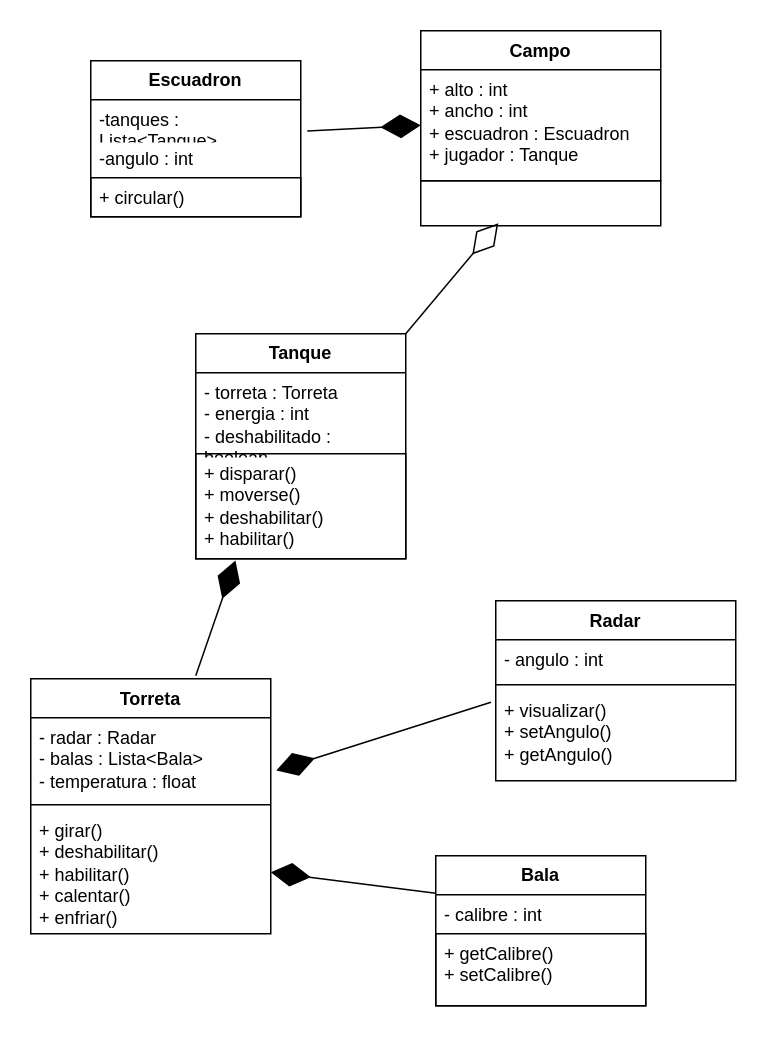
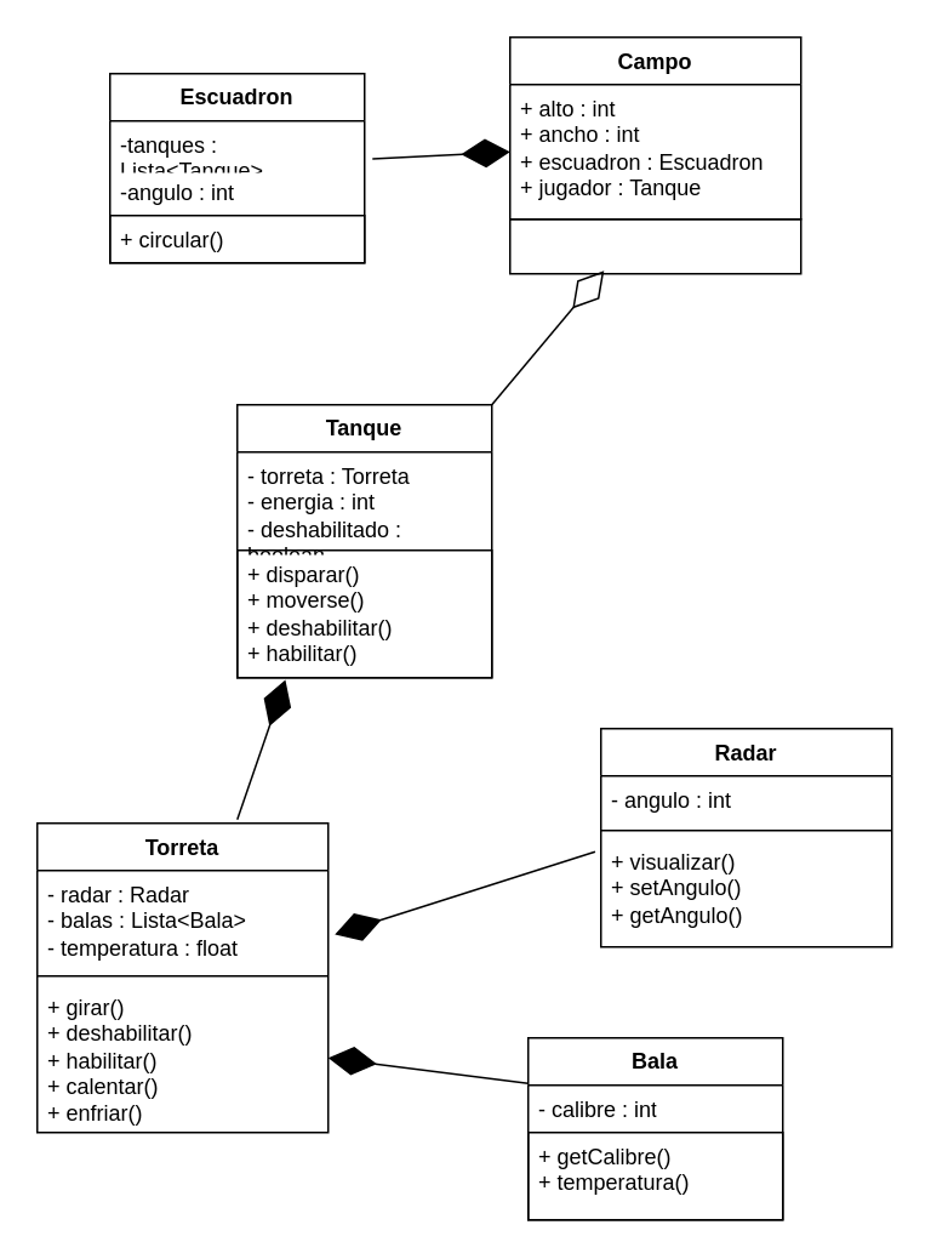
  <mxCell id="0" />
  <mxCell id="1" parent="0" />
  <mxCell id="2" value="&lt;b&gt;Tanque&lt;/b&gt;" style="swimlane;fontStyle=0;childLayout=stackLayout;horizontal=1;startSize=26;fillColor=none;horizontalStack=0;resizeParent=1;resizeParentMax=0;resizeLast=0;collapsible=1;marginBottom=0;whiteSpace=wrap;html=1;" vertex="1" parent="1"><mxGeometry x="130" y="222" width="140" height="150" as="geometry" /></mxCell>
  <mxCell id="3" value="&lt;div&gt;- torreta : Torreta&lt;/div&gt;&lt;div&gt;- energia : int&lt;br&gt;&lt;/div&gt;&lt;div&gt;- deshabilitado : boolean&lt;br&gt;&lt;/div&gt;&lt;div&gt;&lt;br&gt;&lt;/div&gt;" style="text;strokeColor=none;fillColor=none;align=left;verticalAlign=top;spacingLeft=4;spacingRight=4;overflow=hidden;rotatable=0;points=[[0,0.5],[1,0.5]];portConstraint=eastwest;whiteSpace=wrap;html=1;" vertex="1" parent="2"><mxGeometry y="26" width="140" height="54" as="geometry" /></mxCell>
  <mxCell id="4" value="&lt;div&gt;+ disparar()&lt;/div&gt;&lt;div&gt;+ moverse()&lt;/div&gt;&lt;div&gt;+ deshabilitar()&lt;br&gt;&lt;/div&gt;&lt;div&gt;+ habilitar()&lt;br&gt;&lt;/div&gt;" style="text;strokeColor=default;fillColor=none;align=left;verticalAlign=top;spacingLeft=4;spacingRight=4;overflow=hidden;rotatable=0;points=[[0,0.5],[1,0.5]];portConstraint=eastwest;whiteSpace=wrap;html=1;" vertex="1" parent="2"><mxGeometry y="80" width="140" height="70" as="geometry" /></mxCell>
  <mxCell id="5" value="&lt;div&gt;&lt;b&gt;Escuadron&lt;/b&gt;&lt;/div&gt;" style="swimlane;fontStyle=0;childLayout=stackLayout;horizontal=1;startSize=26;fillColor=none;horizontalStack=0;resizeParent=1;resizeParentMax=0;resizeLast=0;collapsible=1;marginBottom=0;whiteSpace=wrap;html=1;" vertex="1" parent="1"><mxGeometry x="60" y="40" width="140" height="104" as="geometry" /></mxCell>
  <mxCell id="6" value="-tanques : Lista&amp;lt;Tanque&amp;gt;" style="text;strokeColor=none;fillColor=none;align=left;verticalAlign=top;spacingLeft=4;spacingRight=4;overflow=hidden;rotatable=0;points=[[0,0.5],[1,0.5]];portConstraint=eastwest;whiteSpace=wrap;html=1;" vertex="1" parent="5"><mxGeometry y="26" width="140" height="26" as="geometry" /></mxCell>
  <mxCell id="7" value="-angulo : int" style="text;strokeColor=none;fillColor=none;align=left;verticalAlign=top;spacingLeft=4;spacingRight=4;overflow=hidden;rotatable=0;points=[[0,0.5],[1,0.5]];portConstraint=eastwest;whiteSpace=wrap;html=1;" vertex="1" parent="5"><mxGeometry y="52" width="140" height="26" as="geometry" /></mxCell>
  <mxCell id="8" value="&lt;div&gt;+ circular()&lt;/div&gt;&lt;div&gt;&lt;br&gt;&lt;/div&gt;" style="text;strokeColor=default;fillColor=none;align=left;verticalAlign=top;spacingLeft=4;spacingRight=4;overflow=hidden;rotatable=0;points=[[0,0.5],[1,0.5]];portConstraint=eastwest;whiteSpace=wrap;html=1;" vertex="1" parent="5"><mxGeometry y="78" width="140" height="26" as="geometry" /></mxCell>
  <mxCell id="9" value="Radar" style="swimlane;fontStyle=1;align=center;verticalAlign=top;childLayout=stackLayout;horizontal=1;startSize=26;horizontalStack=0;resizeParent=1;resizeParentMax=0;resizeLast=0;collapsible=1;marginBottom=0;whiteSpace=wrap;html=1;" vertex="1" parent="1"><mxGeometry x="330" y="400" width="160" height="120" as="geometry" /></mxCell>
  <mxCell id="10" value="- angulo : int" style="text;strokeColor=none;fillColor=none;align=left;verticalAlign=top;spacingLeft=4;spacingRight=4;overflow=hidden;rotatable=0;points=[[0,0.5],[1,0.5]];portConstraint=eastwest;whiteSpace=wrap;html=1;" vertex="1" parent="9"><mxGeometry y="26" width="160" height="26" as="geometry" /></mxCell>
  <mxCell id="11" value="" style="line;strokeWidth=1;fillColor=none;align=left;verticalAlign=middle;spacingTop=-1;spacingLeft=3;spacingRight=3;rotatable=0;labelPosition=right;points=[];portConstraint=eastwest;strokeColor=inherit;" vertex="1" parent="9"><mxGeometry y="52" width="160" height="8" as="geometry" /></mxCell>
  <mxCell id="12" value="&lt;div&gt;+ visualizar()&lt;/div&gt;&lt;div&gt;+ setAngulo()&lt;/div&gt;&lt;div&gt;+ getAngulo()&lt;br&gt;&lt;/div&gt;" style="text;strokeColor=none;fillColor=none;align=left;verticalAlign=top;spacingLeft=4;spacingRight=4;overflow=hidden;rotatable=0;points=[[0,0.5],[1,0.5]];portConstraint=eastwest;whiteSpace=wrap;html=1;" vertex="1" parent="9"><mxGeometry y="60" width="160" height="60" as="geometry" /></mxCell>
  <mxCell id="13" value="&lt;b&gt;Bala&lt;/b&gt;" style="swimlane;fontStyle=0;childLayout=stackLayout;horizontal=1;startSize=26;fillColor=none;horizontalStack=0;resizeParent=1;resizeParentMax=0;resizeLast=0;collapsible=1;marginBottom=0;whiteSpace=wrap;html=1;" vertex="1" parent="1"><mxGeometry x="290" y="570" width="140" height="100" as="geometry" /></mxCell>
  <mxCell id="14" value="- calibre : int" style="text;strokeColor=none;fillColor=none;align=left;verticalAlign=top;spacingLeft=4;spacingRight=4;overflow=hidden;rotatable=0;points=[[0,0.5],[1,0.5]];portConstraint=eastwest;whiteSpace=wrap;html=1;" vertex="1" parent="13"><mxGeometry y="26" width="140" height="26" as="geometry" /></mxCell>
- <mxCell id="15" value="&lt;div&gt;+ getCalibre()&lt;/div&gt;&lt;div&gt;+ setCalibre()&lt;br&gt;&lt;/div&gt;" style="text;strokeColor=default;fillColor=none;align=left;verticalAlign=top;spacingLeft=4;spacingRight=4;overflow=hidden;rotatable=0;points=[[0,0.5],[1,0.5]];portConstraint=eastwest;whiteSpace=wrap;html=1;" vertex="1" parent="13"><mxGeometry y="52" width="140" height="48" as="geometry" /></mxCell>
+ <mxCell id="15" value="&lt;div&gt;+ getCalibre()&lt;/div&gt;&lt;div&gt;+ temperatura()&lt;br&gt;&lt;/div&gt;" style="text;strokeColor=default;fillColor=none;align=left;verticalAlign=top;spacingLeft=4;spacingRight=4;overflow=hidden;rotatable=0;points=[[0,0.5],[1,0.5]];portConstraint=eastwest;whiteSpace=wrap;html=1;" vertex="1" parent="13"><mxGeometry y="52" width="140" height="48" as="geometry" /></mxCell>
  <mxCell id="16" value="Campo" style="swimlane;fontStyle=1;align=center;verticalAlign=top;childLayout=stackLayout;horizontal=1;startSize=26;horizontalStack=0;resizeParent=1;resizeParentMax=0;resizeLast=0;collapsible=1;marginBottom=0;whiteSpace=wrap;html=1;" vertex="1" parent="1"><mxGeometry x="280" y="20" width="160" height="100" as="geometry" /></mxCell>
  <mxCell id="17" value="&lt;div&gt;+ alto : int&lt;/div&gt;&lt;div&gt;+ ancho : int&lt;br&gt;&lt;/div&gt;&lt;div&gt;+ escuadron : Escuadron&lt;/div&gt;&lt;div&gt;+ jugador : Tanque&lt;br&gt;&lt;/div&gt;" style="text;strokeColor=none;fillColor=none;align=left;verticalAlign=top;spacingLeft=4;spacingRight=4;overflow=hidden;rotatable=0;points=[[0,0.5],[1,0.5]];portConstraint=eastwest;whiteSpace=wrap;html=1;" vertex="1" parent="16"><mxGeometry y="26" width="160" height="74" as="geometry" /></mxCell>
  <mxCell id="18" value="Torreta" style="swimlane;fontStyle=1;align=center;verticalAlign=top;childLayout=stackLayout;horizontal=1;startSize=26;horizontalStack=0;resizeParent=1;resizeParentMax=0;resizeLast=0;collapsible=1;marginBottom=0;whiteSpace=wrap;html=1;" vertex="1" parent="1"><mxGeometry x="20" y="452" width="160" height="170" as="geometry" /></mxCell>
  <mxCell id="19" value="&lt;div&gt;- radar : Radar&lt;/div&gt;&lt;div&gt;- balas : Lista&amp;lt;Bala&amp;gt;&lt;/div&gt;&lt;div&gt;- temperatura : float&lt;br&gt;&lt;/div&gt;" style="text;strokeColor=none;fillColor=none;align=left;verticalAlign=top;spacingLeft=4;spacingRight=4;overflow=hidden;rotatable=0;points=[[0,0.5],[1,0.5]];portConstraint=eastwest;whiteSpace=wrap;html=1;" vertex="1" parent="18"><mxGeometry y="26" width="160" height="54" as="geometry" /></mxCell>
  <mxCell id="20" value="" style="line;strokeWidth=1;fillColor=none;align=left;verticalAlign=middle;spacingTop=-1;spacingLeft=3;spacingRight=3;rotatable=0;labelPosition=right;points=[];portConstraint=eastwest;strokeColor=inherit;" vertex="1" parent="18"><mxGeometry y="80" width="160" height="8" as="geometry" /></mxCell>
  <mxCell id="21" value="&lt;div&gt;+ girar()&lt;/div&gt;&lt;div&gt;+ deshabilitar()&lt;/div&gt;&lt;div&gt;+ habilitar()&lt;br&gt;&lt;/div&gt;&lt;div&gt;+ calentar()&lt;br&gt;&lt;/div&gt;&lt;div&gt;+ enfriar()&lt;br&gt;&lt;/div&gt;" style="text;strokeColor=none;fillColor=none;align=left;verticalAlign=top;spacingLeft=4;spacingRight=4;overflow=hidden;rotatable=0;points=[[0,0.5],[1,0.5]];portConstraint=eastwest;whiteSpace=wrap;html=1;" vertex="1" parent="18"><mxGeometry y="88" width="160" height="82" as="geometry" /></mxCell>
  <mxCell id="22" value="" style="text;strokeColor=default;fillColor=none;align=left;verticalAlign=top;spacingLeft=4;spacingRight=4;overflow=hidden;rotatable=0;points=[[0,0.5],[1,0.5]];portConstraint=eastwest;whiteSpace=wrap;html=1;" vertex="1" parent="1"><mxGeometry x="280" y="120" width="160" height="30" as="geometry" /></mxCell>
  <mxCell id="23" value="" style="endArrow=diamondThin;endFill=1;endSize=24;html=1;rounded=0;entryX=1.023;entryY=0.652;entryDx=0;entryDy=0;entryPerimeter=0;exitX=-0.02;exitY=0.127;exitDx=0;exitDy=0;exitPerimeter=0;" edge="1" parent="1" source="12" target="19"><mxGeometry width="160" relative="1" as="geometry"><mxPoint x="180" y="459.6" as="sourcePoint" /><mxPoint x="330" y="460" as="targetPoint" /></mxGeometry></mxCell>
  <mxCell id="24" value="" style="endArrow=diamondThin;endFill=1;endSize=24;html=1;rounded=0;entryX=0.189;entryY=1.017;entryDx=0;entryDy=0;entryPerimeter=0;" edge="1" parent="1" target="4"><mxGeometry width="160" relative="1" as="geometry"><mxPoint x="130" y="450" as="sourcePoint" /><mxPoint x="130" y="450" as="targetPoint" /></mxGeometry></mxCell>
  <mxCell id="25" value="" style="endArrow=diamondThin;endFill=1;endSize=24;html=1;rounded=0;entryX=1;entryY=0.5;entryDx=0;entryDy=0;exitX=0;exitY=0.25;exitDx=0;exitDy=0;" edge="1" parent="1" source="13" target="21"><mxGeometry width="160" relative="1" as="geometry"><mxPoint x="280" y="590" as="sourcePoint" /><mxPoint x="330" y="320" as="targetPoint" /></mxGeometry></mxCell>
  <mxCell id="26" value="" style="endArrow=diamondThin;endFill=0;endSize=24;html=1;rounded=0;entryX=0.323;entryY=0.947;entryDx=0;entryDy=0;entryPerimeter=0;exitX=1;exitY=0;exitDx=0;exitDy=0;" edge="1" parent="1" source="2" target="22"><mxGeometry width="160" relative="1" as="geometry"><mxPoint x="170" y="320" as="sourcePoint" /><mxPoint x="330" y="320" as="targetPoint" /></mxGeometry></mxCell>
  <mxCell id="27" value="" style="endArrow=diamondThin;endFill=1;endSize=24;html=1;rounded=0;entryX=0;entryY=0.5;entryDx=0;entryDy=0;exitX=1.031;exitY=0.8;exitDx=0;exitDy=0;exitPerimeter=0;" edge="1" parent="1" source="6" target="17"><mxGeometry width="160" relative="1" as="geometry"><mxPoint x="170" y="320" as="sourcePoint" /><mxPoint x="330" y="320" as="targetPoint" /></mxGeometry></mxCell>
